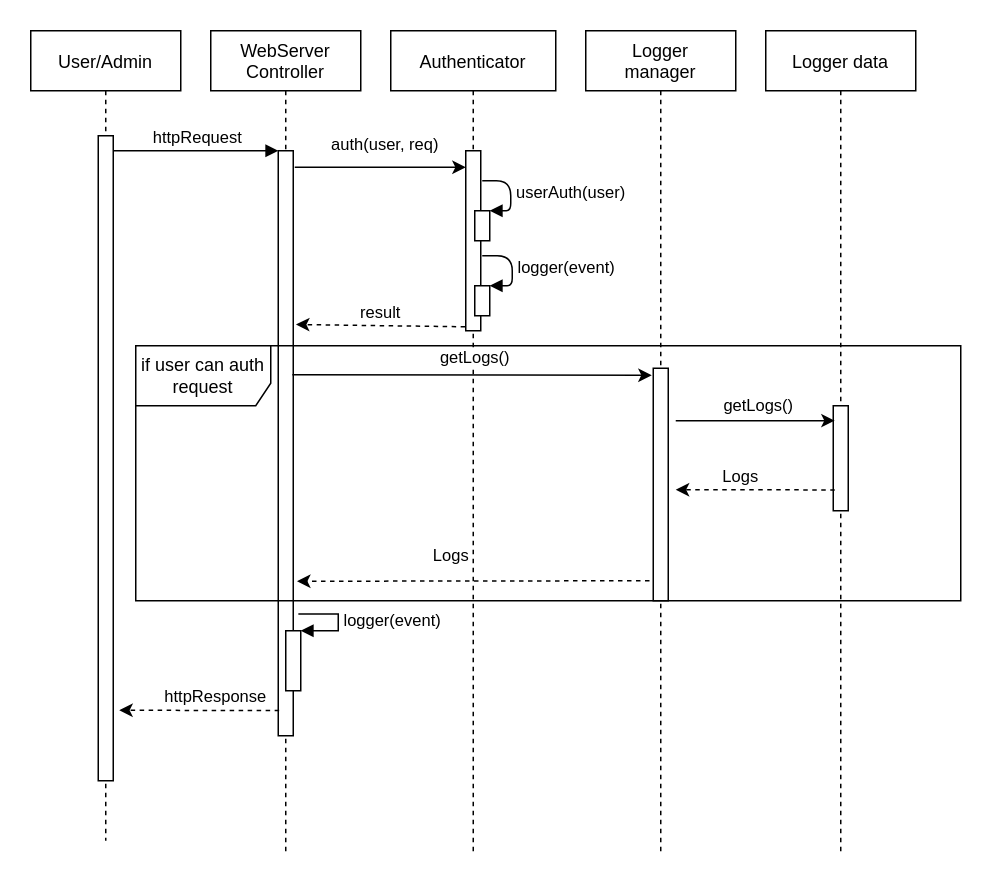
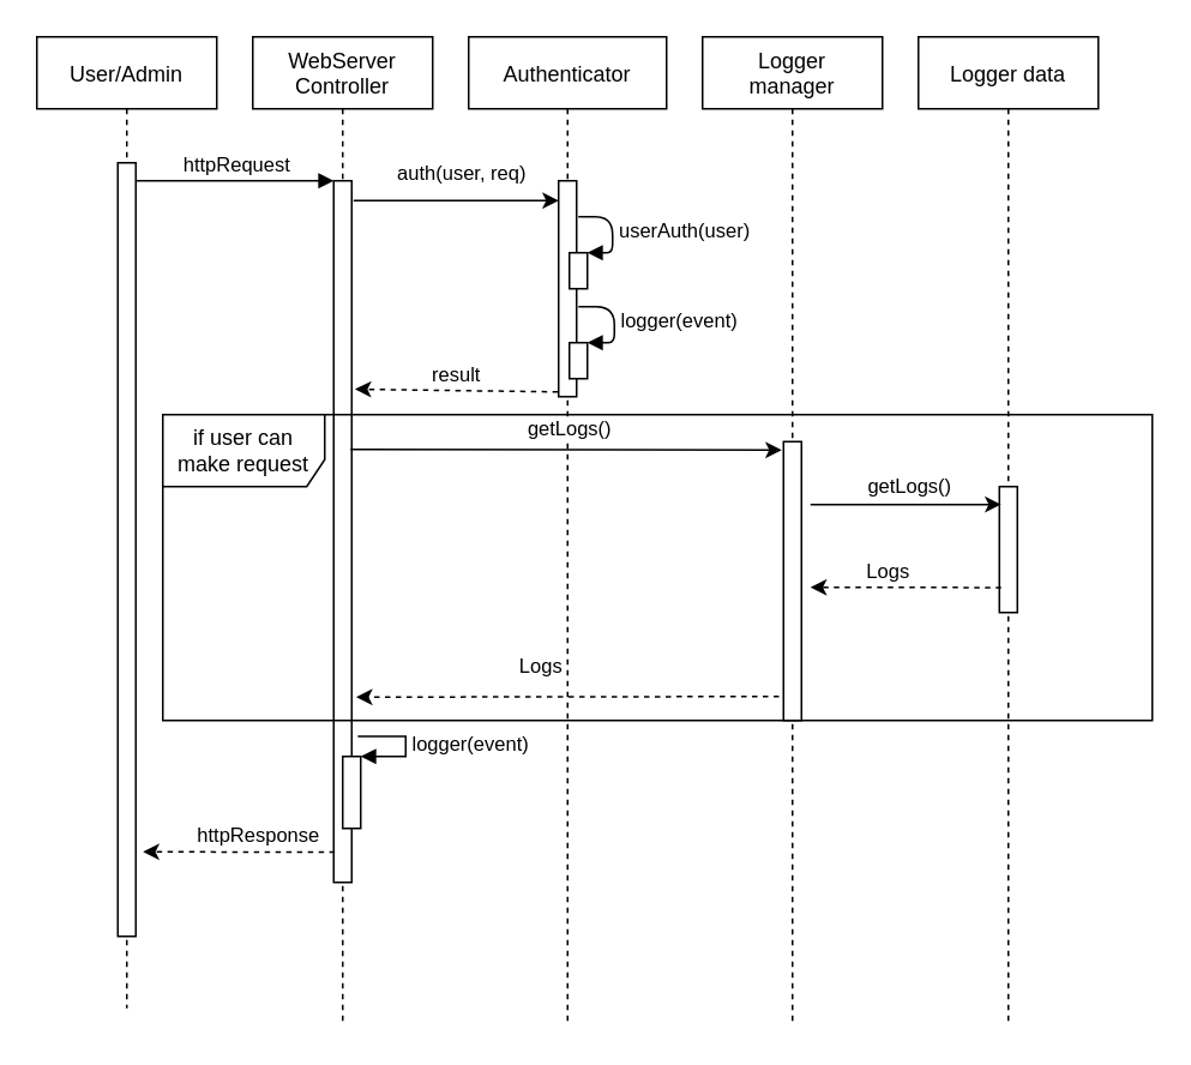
  <mxCell id="0" />
  <mxCell id="1" parent="0" />
  <mxCell id="2" value="User/Admin" style="shape=umlLifeline;perimeter=lifelinePerimeter;container=1;collapsible=0;recursiveResize=0;shadow=0;strokeWidth=1;" vertex="1" parent="1"><mxGeometry x="20" y="20" width="100" height="540" as="geometry" /></mxCell>
  <mxCell id="3" value="" style="points=[];perimeter=orthogonalPerimeter;shadow=0;strokeWidth=1;" vertex="1" parent="2"><mxGeometry x="45" y="70" width="10" height="430" as="geometry" /></mxCell>
  <mxCell id="4" value="WebServer &#10;Controller" style="shape=umlLifeline;perimeter=lifelinePerimeter;container=1;collapsible=0;recursiveResize=0;shadow=0;strokeWidth=1;" vertex="1" parent="1"><mxGeometry x="140" y="20" width="100" height="550" as="geometry" /></mxCell>
  <mxCell id="5" value="" style="points=[];perimeter=orthogonalPerimeter;shadow=0;strokeWidth=1;" vertex="1" parent="4"><mxGeometry x="45" y="80" width="10" height="390" as="geometry" /></mxCell>
  <mxCell id="6" value="" style="html=1;points=[];perimeter=orthogonalPerimeter;" vertex="1" parent="4"><mxGeometry x="50" y="400" width="10" height="40" as="geometry" /></mxCell>
  <mxCell id="7" value="logger(event)" style="edgeStyle=orthogonalEdgeStyle;html=1;align=left;spacingLeft=2;endArrow=block;rounded=0;entryX=1;entryY=0;exitX=1.34;exitY=0.792;exitDx=0;exitDy=0;exitPerimeter=0;" edge="1" target="6" parent="4" source="5"><mxGeometry relative="1" as="geometry"><mxPoint x="55" y="380" as="sourcePoint" /><Array as="points"><mxPoint x="85" y="389" /><mxPoint x="85" y="400" /></Array></mxGeometry></mxCell>
  <mxCell id="8" value="" style="verticalAlign=bottom;endArrow=block;entryX=0;entryY=0;shadow=0;strokeWidth=1;" edge="1" parent="1"><mxGeometry relative="1" as="geometry"><mxPoint x="75" y="100" as="sourcePoint" /><mxPoint x="185" y="100" as="targetPoint" /></mxGeometry></mxCell>
  <mxCell id="9" value="httpRequest" style="edgeLabel;html=1;align=center;verticalAlign=middle;resizable=0;points=[];" vertex="1" connectable="0" parent="8"><mxGeometry x="0.329" y="-1" relative="1" as="geometry"><mxPoint x="-18" y="-11" as="offset" /></mxGeometry></mxCell>
  <mxCell id="10" value="Authenticator" style="shape=umlLifeline;perimeter=lifelinePerimeter;container=1;collapsible=0;recursiveResize=0;shadow=0;strokeWidth=1;" vertex="1" parent="1"><mxGeometry x="260" y="20" width="110" height="550" as="geometry" /></mxCell>
  <mxCell id="11" value="" style="points=[];perimeter=orthogonalPerimeter;shadow=0;strokeWidth=1;" vertex="1" parent="10"><mxGeometry x="50" y="80" width="10" height="120" as="geometry" /></mxCell>
  <mxCell id="12" value="" style="html=1;points=[];perimeter=orthogonalPerimeter;" vertex="1" parent="10"><mxGeometry x="56" y="120" width="10" height="20" as="geometry" /></mxCell>
  <mxCell id="13" value="userAuth(user)" style="edgeStyle=orthogonalEdgeStyle;html=1;align=left;spacingLeft=2;endArrow=block;entryX=1;entryY=0;" edge="1" parent="10" target="12"><mxGeometry relative="1" as="geometry"><mxPoint x="61" y="100" as="sourcePoint" /><Array as="points"><mxPoint x="80" y="100" /><mxPoint x="80" y="120" /></Array></mxGeometry></mxCell>
  <mxCell id="14" value="" style="html=1;points=[];perimeter=orthogonalPerimeter;" vertex="1" parent="10"><mxGeometry x="56" y="170" width="10" height="20" as="geometry" /></mxCell>
  <mxCell id="15" value="logger(event)" style="edgeStyle=orthogonalEdgeStyle;html=1;align=left;spacingLeft=2;endArrow=block;entryX=1;entryY=0;" edge="1" parent="10" target="14"><mxGeometry relative="1" as="geometry"><mxPoint x="61" y="150" as="sourcePoint" /><Array as="points"><mxPoint x="81" y="150" /><mxPoint x="81" y="170" /></Array></mxGeometry></mxCell>
  <mxCell id="16" value="" style="endArrow=classic;html=1;exitX=0;exitY=0.914;exitDx=0;exitDy=0;exitPerimeter=0;dashed=1;" edge="1" parent="10"><mxGeometry width="50" height="50" relative="1" as="geometry"><mxPoint x="172.5" y="366.67" as="sourcePoint" /><mxPoint x="-62.5" y="367" as="targetPoint" /></mxGeometry></mxCell>
  <mxCell id="17" value="Logs" style="edgeLabel;html=1;align=center;verticalAlign=middle;resizable=0;points=[];" vertex="1" connectable="0" parent="16"><mxGeometry x="-0.187" y="1" relative="1" as="geometry"><mxPoint x="-37" y="-18" as="offset" /></mxGeometry></mxCell>
  <mxCell id="18" value="" style="endArrow=classic;html=1;" edge="1" parent="1"><mxGeometry width="50" height="50" relative="1" as="geometry"><mxPoint x="196" y="111" as="sourcePoint" /><mxPoint x="310" y="111" as="targetPoint" /></mxGeometry></mxCell>
  <mxCell id="19" value="auth(user, req)" style="edgeLabel;html=1;align=center;verticalAlign=middle;resizable=0;points=[];" vertex="1" connectable="0" parent="18"><mxGeometry x="0.393" relative="1" as="geometry"><mxPoint x="-20" y="-16" as="offset" /></mxGeometry></mxCell>
  <mxCell id="20" value="" style="endArrow=classic;html=1;entryX=1.18;entryY=0.297;entryDx=0;entryDy=0;entryPerimeter=0;dashed=1;exitX=-0.04;exitY=0.978;exitDx=0;exitDy=0;exitPerimeter=0;" edge="1" parent="1" source="11" target="5"><mxGeometry width="50" height="50" relative="1" as="geometry"><mxPoint x="390" y="240" as="sourcePoint" /><mxPoint x="440" y="190" as="targetPoint" /></mxGeometry></mxCell>
  <mxCell id="21" value="result" style="edgeLabel;html=1;align=center;verticalAlign=middle;resizable=0;points=[];" vertex="1" connectable="0" parent="20"><mxGeometry x="0.35" y="-1" relative="1" as="geometry"><mxPoint x="19" y="-8" as="offset" /></mxGeometry></mxCell>
  <mxCell id="22" value="Logger &#10;manager" style="shape=umlLifeline;perimeter=lifelinePerimeter;container=1;collapsible=0;recursiveResize=0;shadow=0;strokeWidth=1;" vertex="1" parent="1"><mxGeometry x="390" y="20" width="100" height="550" as="geometry" /></mxCell>
  <mxCell id="23" value="" style="points=[];perimeter=orthogonalPerimeter;shadow=0;strokeWidth=1;" vertex="1" parent="22"><mxGeometry x="45" y="225" width="10" height="155" as="geometry" /></mxCell>
  <mxCell id="24" value="" style="endArrow=classic;html=1;entryX=-0.1;entryY=0.03;entryDx=0;entryDy=0;entryPerimeter=0;exitX=0.94;exitY=0.383;exitDx=0;exitDy=0;exitPerimeter=0;" edge="1" parent="1" source="5" target="23"><mxGeometry width="50" height="50" relative="1" as="geometry"><mxPoint x="200" y="256" as="sourcePoint" /><mxPoint x="440" y="260" as="targetPoint" /></mxGeometry></mxCell>
  <mxCell id="25" value="getLogs()" style="edgeLabel;html=1;align=center;verticalAlign=middle;resizable=0;points=[];" vertex="1" connectable="0" parent="24"><mxGeometry x="-0.109" y="1" relative="1" as="geometry"><mxPoint x="14" y="-11" as="offset" /></mxGeometry></mxCell>
  <mxCell id="26" value="" style="endArrow=classic;html=1;dashed=1;exitX=0.06;exitY=0.957;exitDx=0;exitDy=0;exitPerimeter=0;" edge="1" parent="1" source="5"><mxGeometry width="50" height="50" relative="1" as="geometry"><mxPoint x="130" y="610" as="sourcePoint" /><mxPoint x="79" y="473" as="targetPoint" /></mxGeometry></mxCell>
  <mxCell id="27" value="httpResponse" style="edgeLabel;html=1;align=center;verticalAlign=middle;resizable=0;points=[];" vertex="1" connectable="0" parent="26"><mxGeometry x="-0.513" y="-1" relative="1" as="geometry"><mxPoint x="-17" y="-9" as="offset" /></mxGeometry></mxCell>
  <mxCell id="28" value="Logger data" style="shape=umlLifeline;perimeter=lifelinePerimeter;container=1;collapsible=0;recursiveResize=0;shadow=0;strokeWidth=1;" vertex="1" parent="1"><mxGeometry x="510" y="20" width="100" height="550" as="geometry" /></mxCell>
  <mxCell id="29" value="" style="points=[];perimeter=orthogonalPerimeter;shadow=0;strokeWidth=1;" vertex="1" parent="28"><mxGeometry x="45" y="250" width="10" height="70" as="geometry" /></mxCell>
  <mxCell id="30" value="" style="endArrow=classic;html=1;rounded=0;edgeStyle=orthogonalEdgeStyle;entryX=0.1;entryY=0.217;entryDx=0;entryDy=0;entryPerimeter=0;" edge="1" parent="1"><mxGeometry relative="1" as="geometry"><mxPoint x="450" y="280" as="sourcePoint" /><mxPoint x="556" y="279.955" as="targetPoint" /></mxGeometry></mxCell>
  <mxCell id="31" value="getLogs()" style="edgeLabel;resizable=0;html=1;align=center;verticalAlign=middle;" connectable="0" vertex="1" parent="30"><mxGeometry relative="1" as="geometry"><mxPoint x="2" y="-10" as="offset" /></mxGeometry></mxCell>
  <mxCell id="32" value="" style="endArrow=classic;html=1;dashed=1;exitX=0.1;exitY=0.803;exitDx=0;exitDy=0;exitPerimeter=0;" edge="1" parent="1" source="29"><mxGeometry width="50" height="50" relative="1" as="geometry"><mxPoint x="800" y="460" as="sourcePoint" /><mxPoint x="450" y="326" as="targetPoint" /><Array as="points"><mxPoint x="520" y="326" /></Array></mxGeometry></mxCell>
  <mxCell id="33" value="Logs" style="edgeLabel;html=1;align=center;verticalAlign=middle;resizable=0;points=[];" vertex="1" connectable="0" parent="32"><mxGeometry x="-0.513" y="-1" relative="1" as="geometry"><mxPoint x="-38" y="-9" as="offset" /></mxGeometry></mxCell>
- <mxCell id="34" value="if user can auth request" style="shape=umlFrame;whiteSpace=wrap;html=1;width=90;height=40;" vertex="1" parent="1"><mxGeometry x="90" y="230" width="550" height="170" as="geometry" /></mxCell>
+ <mxCell id="34" value="if user can make request" style="shape=umlFrame;whiteSpace=wrap;html=1;width=90;height=40;" vertex="1" parent="1"><mxGeometry x="90" y="230" width="550" height="170" as="geometry" /></mxCell>
